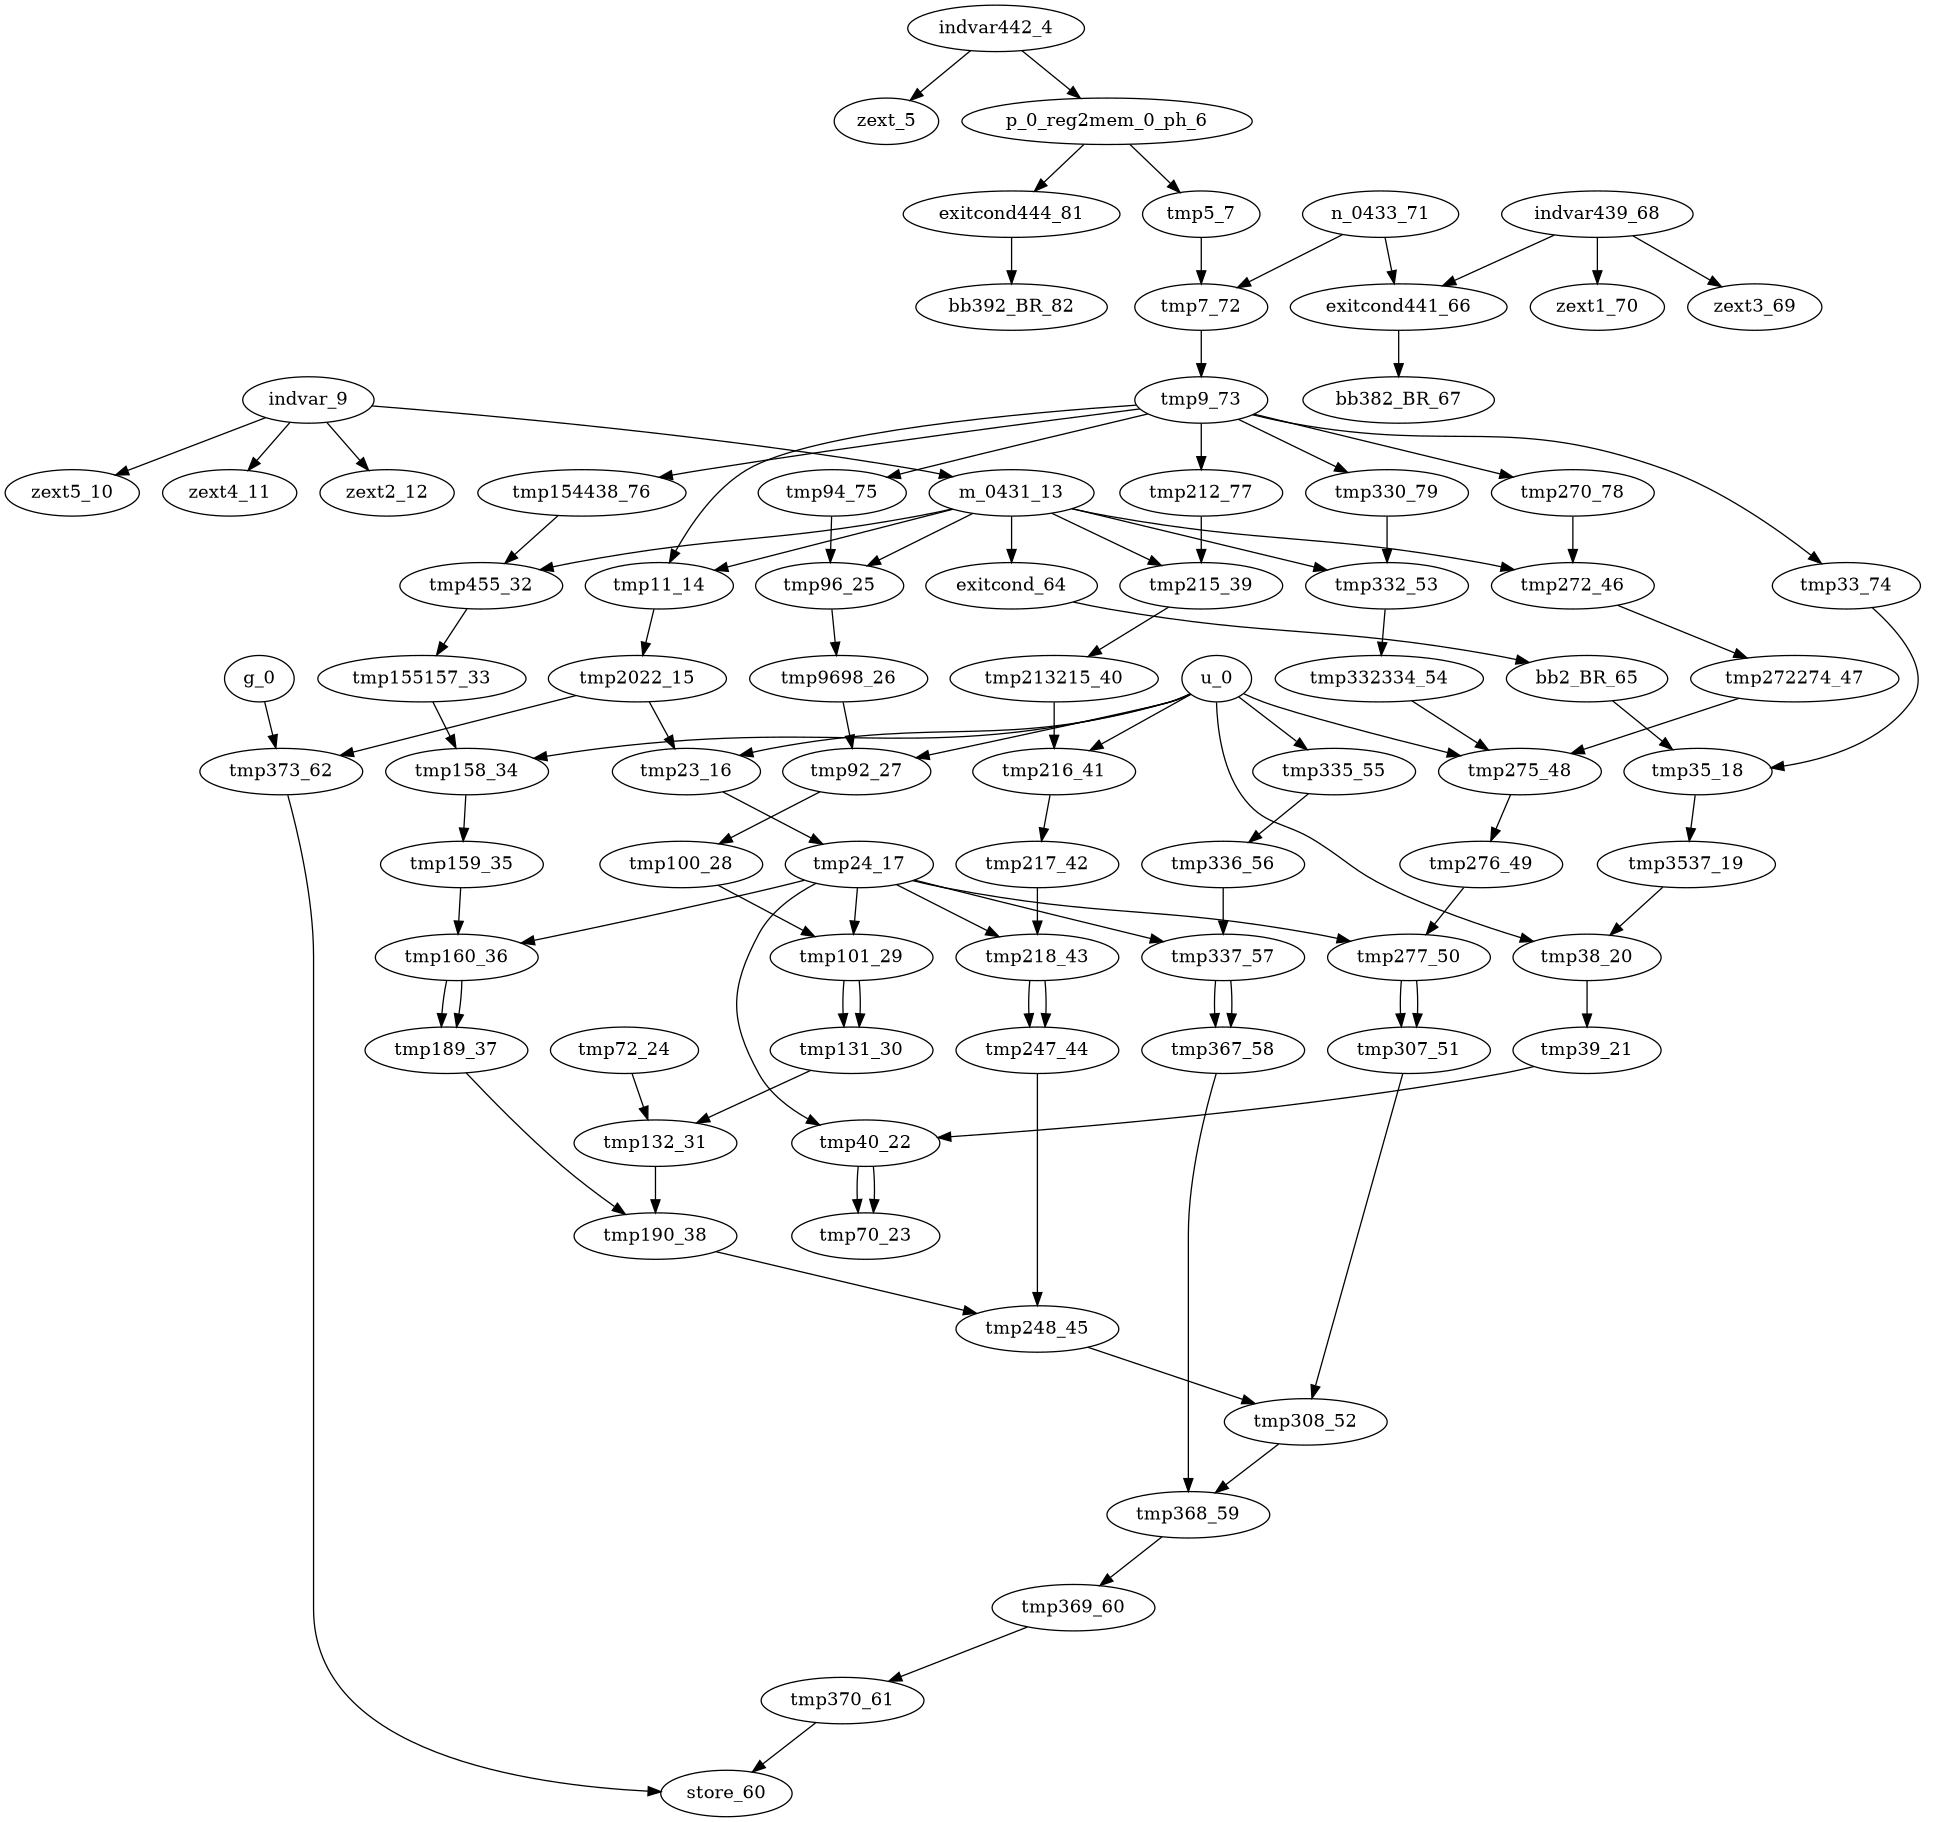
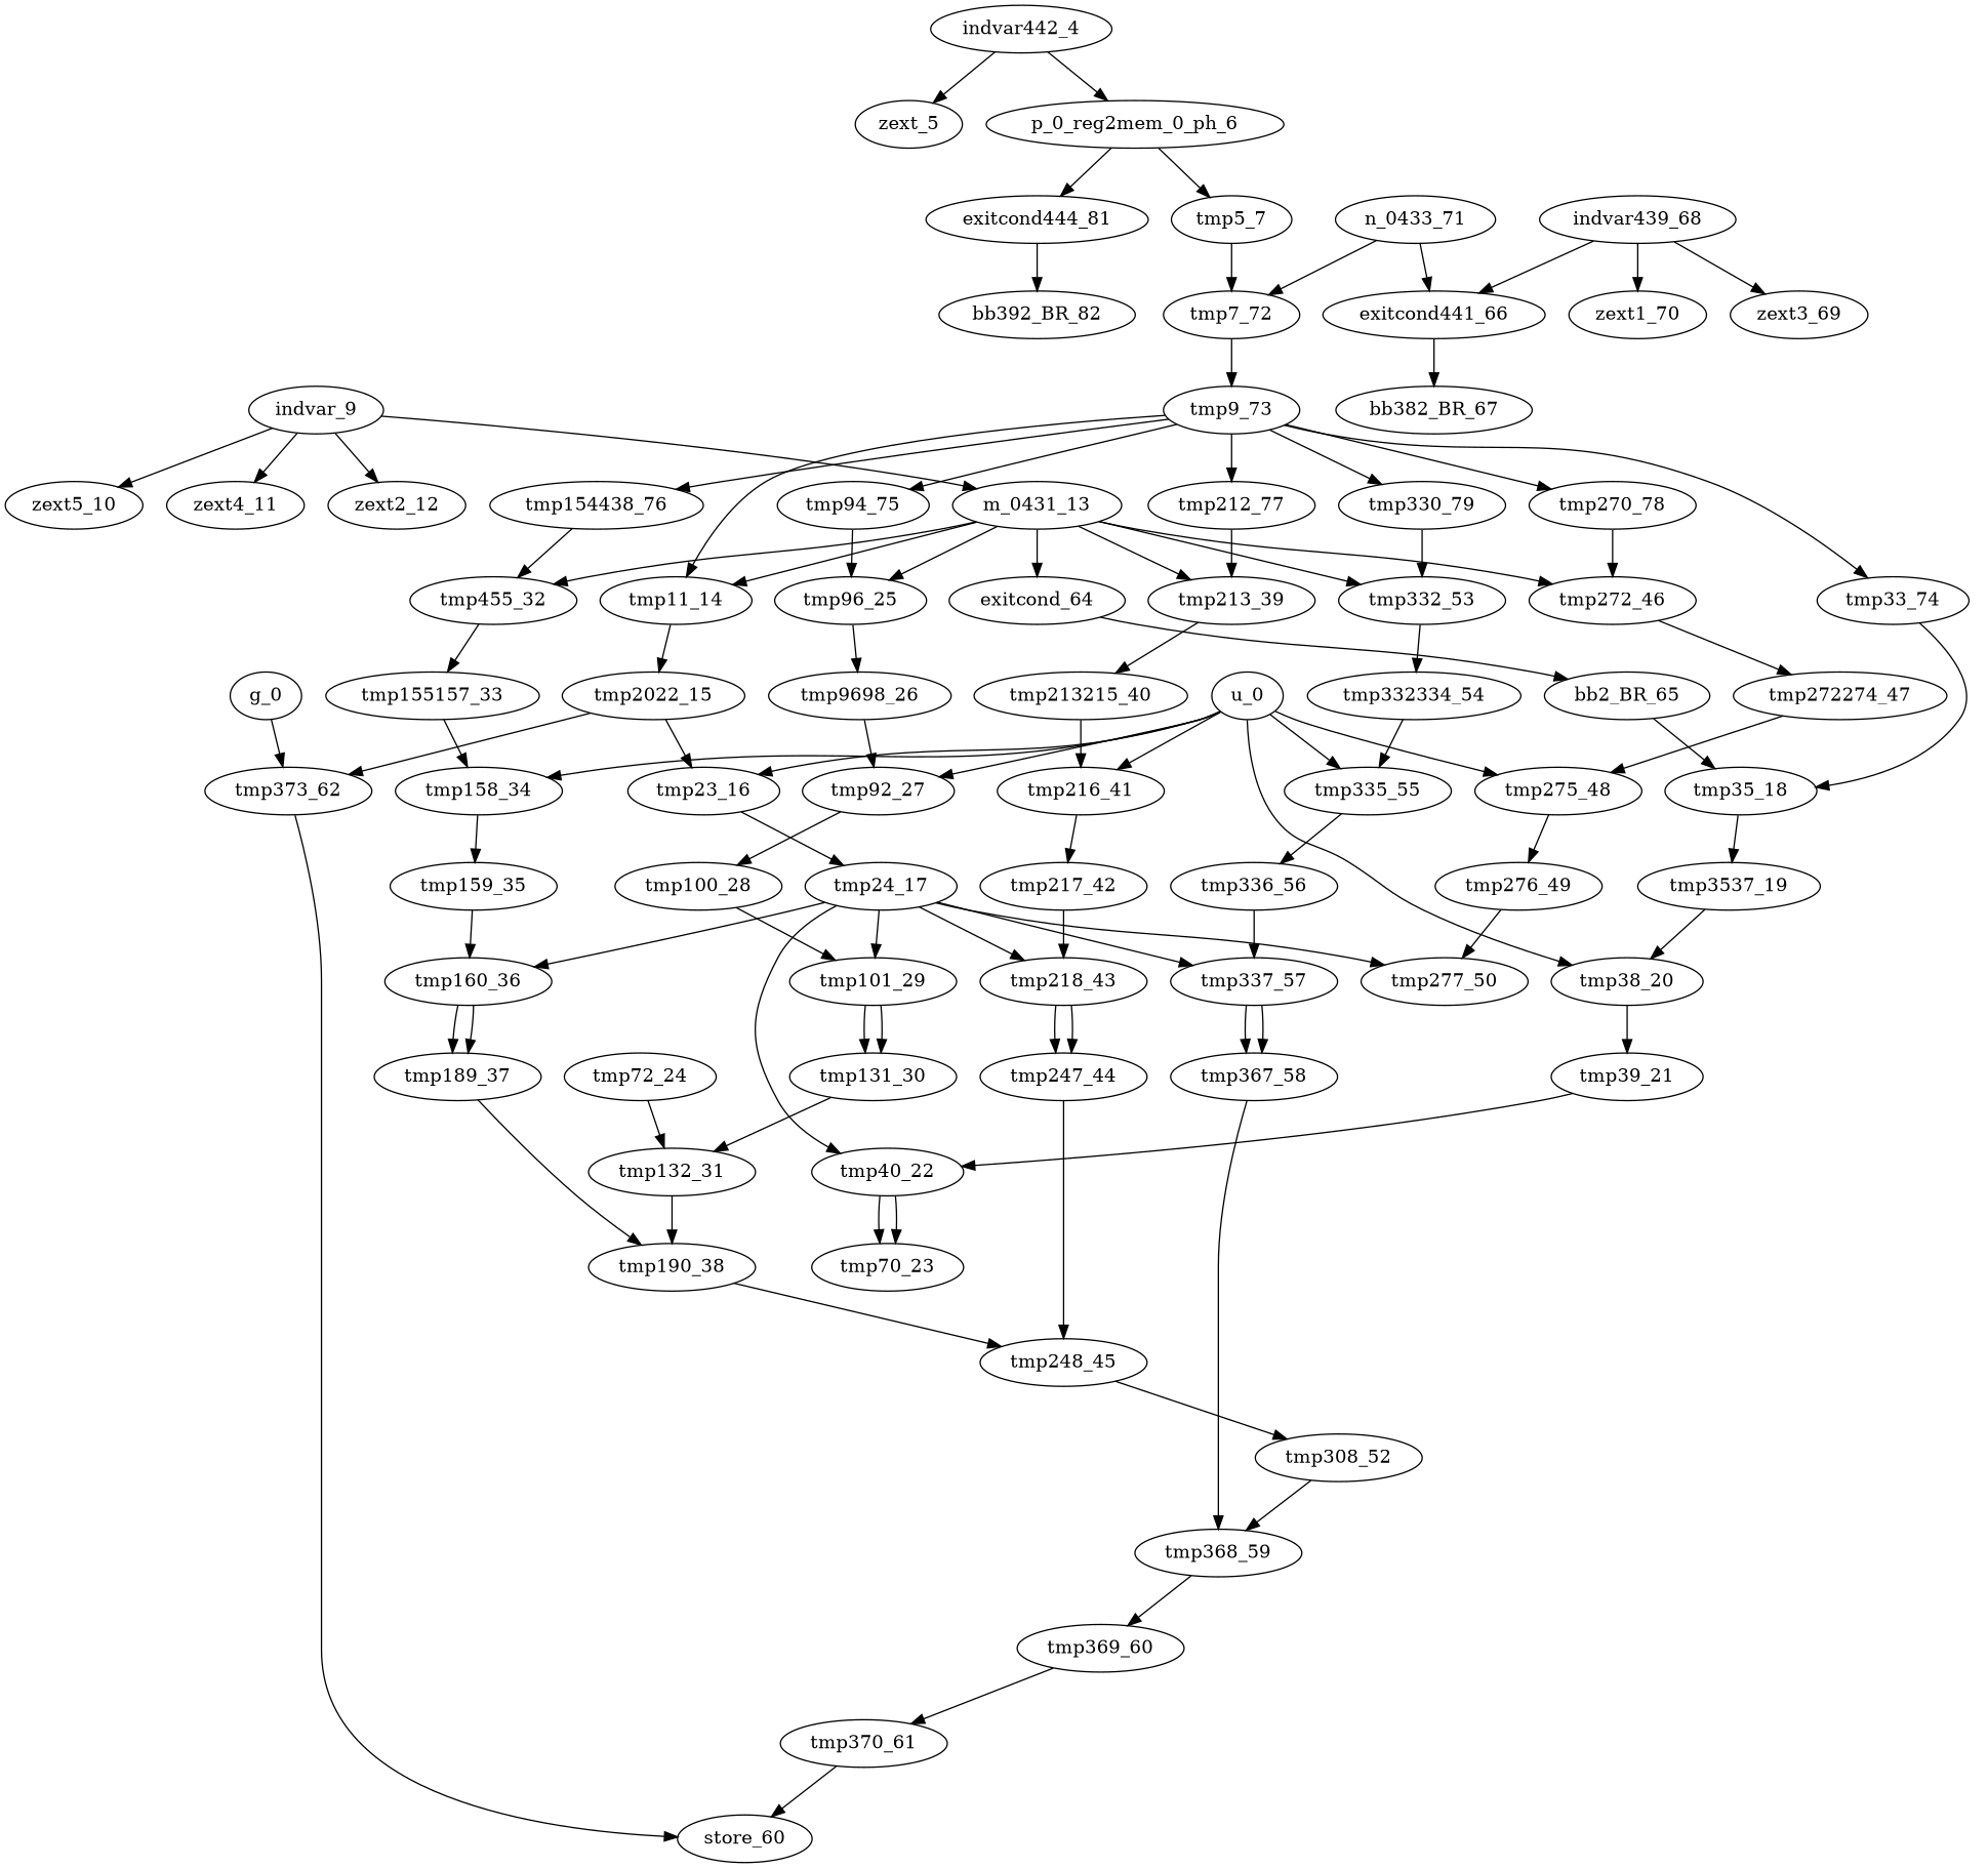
  digraph {
    g_0
    tmp373_62
    n3 [label=store_60]
    u_0
    tmp23_16
    tmp38_20
    n7 [label=tmp92_27]
    tmp158_34
    tmp216_41
    tmp275_48
    tmp335_55
    tmp24_17
    tmp39_21
    tmp100_28
    tmp159_35
    tmp217_42
    tmp276_49
    tmp336_56
    tmp40_22
    tmp101_29
    tmp160_36
    tmp218_43
    tmp277_50
    tmp337_57
    indvar442_4
    zext_5
    p_0_reg2mem_0_ph_6
    tmp5_7
    exitcond444_81
    tmp7_72
    bb392_BR_82
    tmp9_73
    tmp11_14
    tmp33_74
    tmp94_75
    tmp154438_76
    tmp212_77
    tmp270_78
    tmp330_79
    indvar_9
    zext5_10
    zext4_11
    zext2_12
    m_0431_13
    tmp96_25
    n46 [label=tmp455_32]
-   tmp213_39 [label=tmp215_39]
+   tmp213_39
    tmp272_46
    tmp332_53
    exitcond_64
    tmp2022_15
    tmp35_18
    tmp3537_19
    tmp9698_26
    tmp155157_33
    tmp213215_40
    tmp272274_47
    tmp332334_54
    bb2_BR_65
    tmp70_23
    tmp131_30
    tmp189_37
    tmp247_44
-   tmp307_51
    tmp367_58
    tmp132_31
    tmp190_38
    tmp248_45
    tmp308_52
    tmp368_59
    tmp72_24
    tmp369_60
    tmp370_61
    exitcond441_66
    bb382_BR_67
    indvar439_68
    zext3_69
    zext1_70
    n_0433_71
    g_0 -> tmp373_62
    tmp373_62 -> n3
    u_0 -> tmp23_16
    u_0 -> tmp38_20
    u_0 -> n7
    u_0 -> tmp158_34
    u_0 -> tmp216_41
    u_0 -> tmp275_48
    u_0 -> tmp335_55
    tmp23_16 -> tmp24_17
    tmp38_20 -> tmp39_21
    n7 -> tmp100_28
    tmp158_34 -> tmp159_35
    tmp216_41 -> tmp217_42
    tmp275_48 -> tmp276_49
    tmp335_55 -> tmp336_56
    tmp24_17 -> tmp40_22
    tmp24_17 -> tmp101_29
    tmp24_17 -> tmp160_36
    tmp24_17 -> tmp218_43
    tmp24_17 -> tmp277_50
    tmp24_17 -> tmp337_57
    tmp39_21 -> tmp40_22
    tmp100_28 -> tmp101_29
    tmp159_35 -> tmp160_36
    tmp217_42 -> tmp218_43
    tmp276_49 -> tmp277_50
    tmp336_56 -> tmp337_57
    tmp40_22 -> tmp70_23
    tmp40_22 -> tmp70_23
    tmp101_29 -> tmp131_30
    tmp101_29 -> tmp131_30
    tmp160_36 -> tmp189_37
    tmp160_36 -> tmp189_37
    tmp218_43 -> tmp247_44
    tmp218_43 -> tmp247_44
-   tmp277_50 -> tmp307_51
-   tmp277_50 -> tmp307_51
    tmp337_57 -> tmp367_58
    tmp337_57 -> tmp367_58
    indvar442_4 -> zext_5
    indvar442_4 -> p_0_reg2mem_0_ph_6
    p_0_reg2mem_0_ph_6 -> tmp5_7
    p_0_reg2mem_0_ph_6 -> exitcond444_81
    tmp5_7 -> tmp7_72
    exitcond444_81 -> bb392_BR_82
    tmp7_72 -> tmp9_73
    tmp9_73 -> tmp11_14
    tmp9_73 -> tmp33_74
    tmp9_73 -> tmp94_75
    tmp9_73 -> tmp154438_76
    tmp9_73 -> tmp212_77
    tmp9_73 -> tmp270_78
    tmp9_73 -> tmp330_79
    tmp11_14 -> tmp2022_15
    tmp33_74 -> tmp35_18
    tmp94_75 -> tmp96_25
    tmp154438_76 -> n46
    tmp212_77 -> tmp213_39
    tmp270_78 -> tmp272_46
    tmp330_79 -> tmp332_53
    indvar_9 -> zext5_10
    indvar_9 -> zext4_11
    indvar_9 -> zext2_12
    indvar_9 -> m_0431_13
    m_0431_13 -> tmp11_14
    m_0431_13 -> tmp96_25
    m_0431_13 -> n46
    m_0431_13 -> tmp213_39
    m_0431_13 -> tmp272_46
    m_0431_13 -> tmp332_53
    m_0431_13 -> exitcond_64
    tmp96_25 -> tmp9698_26
    n46 -> tmp155157_33
    tmp213_39 -> tmp213215_40
    tmp272_46 -> tmp272274_47
    tmp332_53 -> tmp332334_54
    exitcond_64 -> bb2_BR_65
    tmp2022_15 -> tmp373_62
    tmp2022_15 -> tmp23_16
    tmp35_18 -> tmp3537_19
    tmp3537_19 -> tmp38_20
    tmp9698_26 -> n7
    tmp155157_33 -> tmp158_34
    tmp213215_40 -> tmp216_41
    tmp272274_47 -> tmp275_48
-   tmp332334_54 -> tmp275_48
+   tmp332334_54 -> tmp335_55
    bb2_BR_65 -> tmp35_18
    tmp131_30 -> tmp132_31
    tmp189_37 -> tmp190_38
    tmp247_44 -> tmp248_45
-   tmp307_51 -> tmp308_52
    tmp367_58 -> tmp368_59
    tmp132_31 -> tmp190_38
    tmp190_38 -> tmp248_45
    tmp248_45 -> tmp308_52
    tmp308_52 -> tmp368_59
    tmp368_59 -> tmp369_60
    tmp72_24 -> tmp132_31
    tmp369_60 -> tmp370_61
    tmp370_61 -> n3
    exitcond441_66 -> bb382_BR_67
    indvar439_68 -> exitcond441_66
    indvar439_68 -> zext3_69
    indvar439_68 -> zext1_70
    n_0433_71 -> tmp7_72
    n_0433_71 -> exitcond441_66
  }
